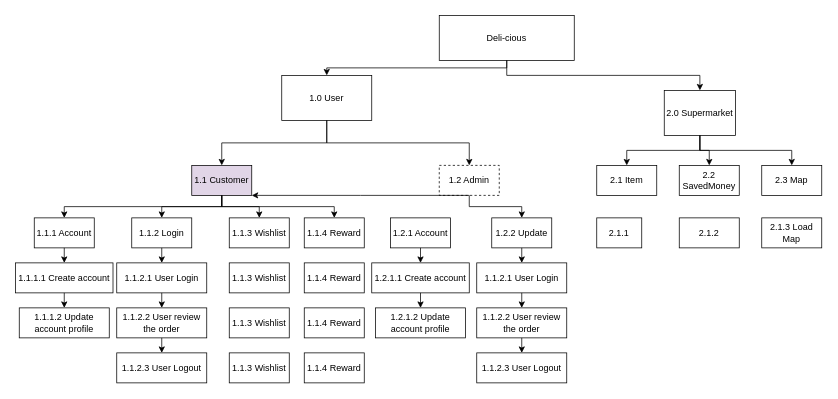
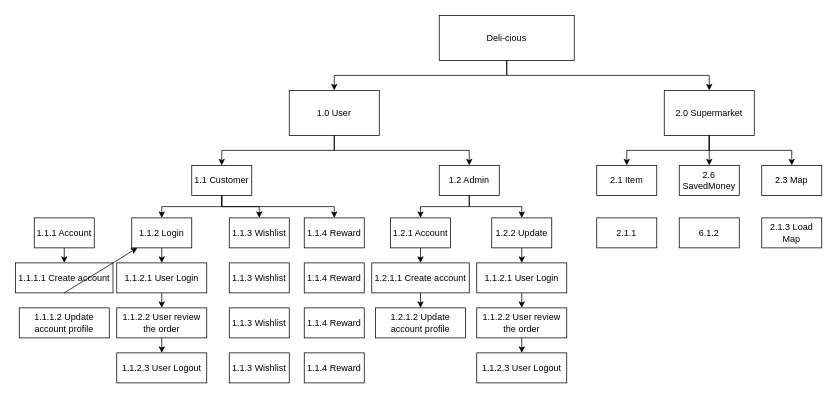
  <mxCell id="0" />
  <mxCell id="1" parent="0" />
  <mxCell id="2" value="Deli-cious" style="rounded=0;whiteSpace=wrap;html=1;" vertex="1" parent="1"><mxGeometry x="585" y="20" width="180" height="60" as="geometry" /></mxCell>
- <mxCell id="3" value="1.0 User" style="rounded=0;whiteSpace=wrap;html=1;" vertex="1" parent="1"><mxGeometry x="375" y="100" width="120" height="60" as="geometry" /></mxCell>
- <mxCell id="4" value="2.0 Supermarket" style="rounded=0;whiteSpace=wrap;html=1;" vertex="1" parent="1"><mxGeometry x="885" y="120" width="95" height="60" as="geometry" /></mxCell>
+ <mxCell id="3" value="1.0 User" style="rounded=0;whiteSpace=wrap;html=1;" vertex="1" parent="1"><mxGeometry x="385" y="120" width="120" height="60" as="geometry" /></mxCell>
+ <mxCell id="4" value="2.0 Supermarket" style="rounded=0;whiteSpace=wrap;html=1;" vertex="1" parent="1"><mxGeometry x="885" y="120" width="120" height="60" as="geometry" /></mxCell>
  <mxCell id="5" value="" style="edgeStyle=elbowEdgeStyle;elbow=vertical;endArrow=classic;html=1;rounded=0;exitX=0.5;exitY=1;exitDx=0;exitDy=0;" edge="1" parent="1" source="2" target="3"><mxGeometry width="50" height="50" relative="1" as="geometry"><mxPoint x="655" y="210" as="sourcePoint" /><mxPoint x="705" y="160" as="targetPoint" /></mxGeometry></mxCell>
- <mxCell id="6" value="1.1 Customer" style="rounded=0;whiteSpace=wrap;html=1;fillColor=#e1d5e7;" vertex="1" parent="1"><mxGeometry x="255" y="220" width="80" height="40" as="geometry" /></mxCell>
- <mxCell id="7" value="1.2 Admin" style="rounded=0;whiteSpace=wrap;html=1;dashed=1;" vertex="1" parent="1"><mxGeometry x="585" y="220" width="80" height="40" as="geometry" /></mxCell>
+ <mxCell id="6" value="1.1 Customer" style="rounded=0;whiteSpace=wrap;html=1;" vertex="1" parent="1"><mxGeometry x="255" y="220" width="80" height="40" as="geometry" /></mxCell>
+ <mxCell id="7" value="1.2 Admin" style="rounded=0;whiteSpace=wrap;html=1;" vertex="1" parent="1"><mxGeometry x="585" y="220" width="80" height="40" as="geometry" /></mxCell>
  <mxCell id="8" value="" style="edgeStyle=elbowEdgeStyle;elbow=vertical;endArrow=classic;html=1;rounded=0;exitX=0.5;exitY=1;exitDx=0;exitDy=0;entryX=0.5;entryY=0;entryDx=0;entryDy=0;" edge="1" parent="1" source="3" target="6"><mxGeometry width="50" height="50" relative="1" as="geometry"><mxPoint x="505" y="260" as="sourcePoint" /><mxPoint x="555" y="210" as="targetPoint" /></mxGeometry></mxCell>
  <mxCell id="9" value="" style="edgeStyle=elbowEdgeStyle;elbow=vertical;endArrow=classic;html=1;rounded=0;exitX=0.5;exitY=1;exitDx=0;exitDy=0;entryX=0.5;entryY=0;entryDx=0;entryDy=0;" edge="1" parent="1" source="3" target="7"><mxGeometry width="50" height="50" relative="1" as="geometry"><mxPoint x="505" y="260" as="sourcePoint" /><mxPoint x="555" y="210" as="targetPoint" /></mxGeometry></mxCell>
  <mxCell id="10" value="" style="edgeStyle=elbowEdgeStyle;elbow=vertical;endArrow=classic;html=1;rounded=0;exitX=0.5;exitY=1;exitDx=0;exitDy=0;" edge="1" parent="1" source="2" target="4"><mxGeometry width="50" height="50" relative="1" as="geometry"><mxPoint x="705" y="180" as="sourcePoint" /><mxPoint x="755" y="130" as="targetPoint" /></mxGeometry></mxCell>
  <mxCell id="11" value="1.1.1 Account" style="rounded=0;whiteSpace=wrap;html=1;" vertex="1" parent="1"><mxGeometry x="45" y="290" width="80" height="40" as="geometry" /></mxCell>
  <mxCell id="12" value="1.1.2 Login" style="rounded=0;whiteSpace=wrap;html=1;" vertex="1" parent="1"><mxGeometry x="175" y="290" width="80" height="40" as="geometry" /></mxCell>
  <mxCell id="13" value="1.1.3 Wishlist" style="rounded=0;whiteSpace=wrap;html=1;" vertex="1" parent="1"><mxGeometry x="305" y="290" width="80" height="40" as="geometry" /></mxCell>
  <mxCell id="14" value="1.1.4 Reward" style="rounded=0;whiteSpace=wrap;html=1;" vertex="1" parent="1"><mxGeometry x="405" y="290" width="80" height="40" as="geometry" /></mxCell>
- <mxCell id="15" value="" style="edgeStyle=elbowEdgeStyle;elbow=vertical;endArrow=classic;html=1;rounded=0;exitX=0.5;exitY=1;exitDx=0;exitDy=0;" edge="1" parent="1" source="6" target="11"><mxGeometry width="50" height="50" relative="1" as="geometry"><mxPoint x="195" y="290" as="sourcePoint" /><mxPoint x="315" y="250" as="targetPoint" /></mxGeometry></mxCell>
  <mxCell id="16" value="" style="edgeStyle=elbowEdgeStyle;elbow=vertical;endArrow=classic;html=1;rounded=0;exitX=0.5;exitY=1;exitDx=0;exitDy=0;" edge="1" parent="1" source="6" target="13"><mxGeometry width="50" height="50" relative="1" as="geometry"><mxPoint x="265" y="300" as="sourcePoint" /><mxPoint x="315" y="250" as="targetPoint" /></mxGeometry></mxCell>
  <mxCell id="17" value="" style="edgeStyle=elbowEdgeStyle;elbow=vertical;endArrow=classic;html=1;rounded=0;exitX=0.5;exitY=1;exitDx=0;exitDy=0;" edge="1" parent="1" source="6" target="14"><mxGeometry width="50" height="50" relative="1" as="geometry"><mxPoint x="265" y="300" as="sourcePoint" /><mxPoint x="315" y="250" as="targetPoint" /></mxGeometry></mxCell>
  <mxCell id="18" value="1.2.1 Account" style="rounded=0;whiteSpace=wrap;html=1;" vertex="1" parent="1"><mxGeometry x="520" y="290" width="80" height="40" as="geometry" /></mxCell>
  <mxCell id="19" value="1.2.2 Update" style="rounded=0;whiteSpace=wrap;html=1;" vertex="1" parent="1"><mxGeometry x="655" y="290" width="80" height="40" as="geometry" /></mxCell>
- <mxCell id="20" value="" style="edgeStyle=elbowEdgeStyle;elbow=vertical;endArrow=classic;html=1;rounded=0;exitX=0.5;exitY=1;exitDx=0;exitDy=0;" edge="1" parent="1" source="7" target="6"><mxGeometry width="50" height="50" relative="1" as="geometry"><mxPoint x="735" y="300" as="sourcePoint" /><mxPoint x="785" y="250" as="targetPoint" /></mxGeometry></mxCell>
+ <mxCell id="20" value="" style="edgeStyle=elbowEdgeStyle;elbow=vertical;endArrow=classic;html=1;rounded=0;exitX=0.5;exitY=1;exitDx=0;exitDy=0;" edge="1" parent="1" source="7" target="18"><mxGeometry width="50" height="50" relative="1" as="geometry"><mxPoint x="735" y="300" as="sourcePoint" /><mxPoint x="785" y="250" as="targetPoint" /></mxGeometry></mxCell>
  <mxCell id="21" value="" style="edgeStyle=elbowEdgeStyle;elbow=vertical;endArrow=classic;html=1;rounded=0;exitX=0.5;exitY=1;exitDx=0;exitDy=0;entryX=0.5;entryY=0;entryDx=0;entryDy=0;" edge="1" parent="1" source="7" target="19"><mxGeometry width="50" height="50" relative="1" as="geometry"><mxPoint x="735" y="300" as="sourcePoint" /><mxPoint x="785" y="250" as="targetPoint" /></mxGeometry></mxCell>
  <mxCell id="22" value="2.1 Item" style="rounded=0;whiteSpace=wrap;html=1;" vertex="1" parent="1"><mxGeometry x="795" y="220" width="80" height="40" as="geometry" /></mxCell>
- <mxCell id="23" value="2.2 SavedMoney" style="rounded=0;whiteSpace=wrap;html=1;" vertex="1" parent="1"><mxGeometry x="905" y="220" width="80" height="40" as="geometry" /></mxCell>
+ <mxCell id="23" value="2.6 SavedMoney" style="rounded=0;whiteSpace=wrap;html=1;" vertex="1" parent="1"><mxGeometry x="905" y="220" width="80" height="40" as="geometry" /></mxCell>
  <mxCell id="24" value="2.3 Map" style="rounded=0;whiteSpace=wrap;html=1;" vertex="1" parent="1"><mxGeometry x="1015" y="220" width="80" height="40" as="geometry" /></mxCell>
  <mxCell id="25" value="" style="edgeStyle=elbowEdgeStyle;elbow=vertical;endArrow=classic;html=1;rounded=0;entryX=0.5;entryY=0;entryDx=0;entryDy=0;" edge="1" parent="1" source="4" target="22"><mxGeometry width="50" height="50" relative="1" as="geometry"><mxPoint x="735" y="300" as="sourcePoint" /><mxPoint x="785" y="250" as="targetPoint" /></mxGeometry></mxCell>
  <mxCell id="26" value="" style="edgeStyle=elbowEdgeStyle;elbow=vertical;endArrow=classic;html=1;rounded=0;entryX=0.5;entryY=0;entryDx=0;entryDy=0;exitX=0.5;exitY=1;exitDx=0;exitDy=0;" edge="1" parent="1" source="4" target="23"><mxGeometry width="50" height="50" relative="1" as="geometry"><mxPoint x="735" y="300" as="sourcePoint" /><mxPoint x="785" y="250" as="targetPoint" /></mxGeometry></mxCell>
  <mxCell id="27" value="" style="edgeStyle=elbowEdgeStyle;elbow=vertical;endArrow=classic;html=1;rounded=0;entryX=0.5;entryY=0;entryDx=0;entryDy=0;exitX=0.5;exitY=1;exitDx=0;exitDy=0;" edge="1" parent="1" source="4" target="24"><mxGeometry width="50" height="50" relative="1" as="geometry"><mxPoint x="745" y="300" as="sourcePoint" /><mxPoint x="795" y="250" as="targetPoint" /></mxGeometry></mxCell>
  <mxCell id="28" value="2.1.3 Load Map" style="rounded=0;whiteSpace=wrap;html=1;" vertex="1" parent="1"><mxGeometry x="1015" y="290" width="80" height="40" as="geometry" /></mxCell>
  <mxCell id="29" value="" style="edgeStyle=elbowEdgeStyle;elbow=vertical;endArrow=classic;html=1;rounded=0;entryX=0.5;entryY=0;entryDx=0;entryDy=0;" edge="1" parent="1" target="12"><mxGeometry width="50" height="50" relative="1" as="geometry"><mxPoint x="295" y="260" as="sourcePoint" /><mxPoint x="455" y="280" as="targetPoint" /></mxGeometry></mxCell>
- <mxCell id="30" value="2.1.2" style="rounded=0;whiteSpace=wrap;html=1;" vertex="1" parent="1"><mxGeometry x="905" y="290" width="80" height="40" as="geometry" /></mxCell>
- <mxCell id="31" value="2.1.1" style="rounded=0;whiteSpace=wrap;html=1;" vertex="1" parent="1"><mxGeometry x="795" y="290" width="60" height="40" as="geometry" /></mxCell>
+ <mxCell id="30" value="6.1.2" style="rounded=0;whiteSpace=wrap;html=1;" vertex="1" parent="1"><mxGeometry x="905" y="290" width="80" height="40" as="geometry" /></mxCell>
+ <mxCell id="31" value="2.1.1" style="rounded=0;whiteSpace=wrap;html=1;" vertex="1" parent="1"><mxGeometry x="795" y="290" width="80" height="40" as="geometry" /></mxCell>
  <mxCell id="32" value="1.1.1.1 Create account" style="rounded=0;whiteSpace=wrap;html=1;" vertex="1" parent="1"><mxGeometry x="20" y="350" width="130" height="40" as="geometry" /></mxCell>
  <mxCell id="33" value="1.1.2.1 User Login" style="rounded=0;whiteSpace=wrap;html=1;" vertex="1" parent="1"><mxGeometry x="155" y="350" width="120" height="40" as="geometry" /></mxCell>
  <mxCell id="34" value="1.1.3 Wishlist" style="rounded=0;whiteSpace=wrap;html=1;" vertex="1" parent="1"><mxGeometry x="305" y="350" width="80" height="40" as="geometry" /></mxCell>
  <mxCell id="35" value="1.1.4 Reward" style="rounded=0;whiteSpace=wrap;html=1;" vertex="1" parent="1"><mxGeometry x="405" y="350" width="80" height="40" as="geometry" /></mxCell>
  <mxCell id="36" value="1.1.1.2 Update account profile" style="rounded=0;whiteSpace=wrap;html=1;" vertex="1" parent="1"><mxGeometry x="25" y="410" width="120" height="40" as="geometry" /></mxCell>
  <mxCell id="37" value="1.1.2.2 User review the order" style="rounded=0;whiteSpace=wrap;html=1;" vertex="1" parent="1"><mxGeometry x="155" y="410" width="120" height="40" as="geometry" /></mxCell>
  <mxCell id="38" value="1.1.3 Wishlist" style="rounded=0;whiteSpace=wrap;html=1;" vertex="1" parent="1"><mxGeometry x="305" y="410" width="80" height="40" as="geometry" /></mxCell>
  <mxCell id="39" value="1.1.4 Reward" style="rounded=0;whiteSpace=wrap;html=1;" vertex="1" parent="1"><mxGeometry x="405" y="410" width="80" height="40" as="geometry" /></mxCell>
  <mxCell id="40" value="1.1.2.3 User Logout" style="rounded=0;whiteSpace=wrap;html=1;" vertex="1" parent="1"><mxGeometry x="155" y="470" width="120" height="40" as="geometry" /></mxCell>
  <mxCell id="41" value="1.1.3 Wishlist" style="rounded=0;whiteSpace=wrap;html=1;" vertex="1" parent="1"><mxGeometry x="305" y="470" width="80" height="40" as="geometry" /></mxCell>
  <mxCell id="42" value="1.1.4 Reward" style="rounded=0;whiteSpace=wrap;html=1;" vertex="1" parent="1"><mxGeometry x="405" y="470" width="80" height="40" as="geometry" /></mxCell>
  <mxCell id="43" value="" style="endArrow=classic;html=1;rounded=0;exitX=0.5;exitY=1;exitDx=0;exitDy=0;entryX=0.5;entryY=0;entryDx=0;entryDy=0;" edge="1" parent="1" source="11" target="32"><mxGeometry width="50" height="50" relative="1" as="geometry"><mxPoint x="645" y="380" as="sourcePoint" /><mxPoint x="695" y="330" as="targetPoint" /></mxGeometry></mxCell>
- <mxCell id="44" value="" style="endArrow=classic;html=1;rounded=0;exitX=0.5;exitY=1;exitDx=0;exitDy=0;entryX=0.5;entryY=0;entryDx=0;entryDy=0;" edge="1" parent="1" source="32" target="36"><mxGeometry width="50" height="50" relative="1" as="geometry"><mxPoint x="645" y="380" as="sourcePoint" /><mxPoint x="695" y="330" as="targetPoint" /></mxGeometry></mxCell>
+ <mxCell id="44" value="" style="endArrow=classic;html=1;rounded=0;exitX=0.5;exitY=1;exitDx=0;exitDy=0;" edge="1" parent="1" source="32" target="12"><mxGeometry width="50" height="50" relative="1" as="geometry"><mxPoint x="645" y="380" as="sourcePoint" /><mxPoint x="695" y="330" as="targetPoint" /></mxGeometry></mxCell>
  <mxCell id="45" value="" style="endArrow=classic;html=1;rounded=0;exitX=0.5;exitY=1;exitDx=0;exitDy=0;" edge="1" parent="1" source="12" target="33"><mxGeometry width="50" height="50" relative="1" as="geometry"><mxPoint x="675" y="280" as="sourcePoint" /><mxPoint x="725" y="230" as="targetPoint" /></mxGeometry></mxCell>
  <mxCell id="46" value="" style="endArrow=classic;html=1;rounded=0;exitX=0.5;exitY=1;exitDx=0;exitDy=0;entryX=0.5;entryY=0;entryDx=0;entryDy=0;" edge="1" parent="1" source="33" target="37"><mxGeometry width="50" height="50" relative="1" as="geometry"><mxPoint x="675" y="280" as="sourcePoint" /><mxPoint x="725" y="230" as="targetPoint" /></mxGeometry></mxCell>
  <mxCell id="47" value="" style="endArrow=classic;html=1;rounded=0;entryX=0.5;entryY=0;entryDx=0;entryDy=0;" edge="1" parent="1" source="37" target="40"><mxGeometry width="50" height="50" relative="1" as="geometry"><mxPoint x="615" y="320" as="sourcePoint" /><mxPoint x="665" y="270" as="targetPoint" /></mxGeometry></mxCell>
  <mxCell id="48" value="1.2.1.1 Create account" style="rounded=0;whiteSpace=wrap;html=1;" vertex="1" parent="1"><mxGeometry x="495" y="350" width="130" height="40" as="geometry" /></mxCell>
  <mxCell id="49" value="" style="endArrow=classic;html=1;rounded=0;exitX=0.5;exitY=1;exitDx=0;exitDy=0;" edge="1" parent="1" source="18" target="48"><mxGeometry width="50" height="50" relative="1" as="geometry"><mxPoint x="615" y="320" as="sourcePoint" /><mxPoint x="665" y="270" as="targetPoint" /></mxGeometry></mxCell>
  <mxCell id="50" value="1.2.1.2 Update account profile" style="rounded=0;whiteSpace=wrap;html=1;" vertex="1" parent="1"><mxGeometry x="500" y="410" width="120" height="40" as="geometry" /></mxCell>
  <mxCell id="51" value="" style="endArrow=classic;html=1;rounded=0;exitX=0.5;exitY=1;exitDx=0;exitDy=0;" edge="1" parent="1" source="48" target="50"><mxGeometry width="50" height="50" relative="1" as="geometry"><mxPoint x="615" y="320" as="sourcePoint" /><mxPoint x="665" y="270" as="targetPoint" /></mxGeometry></mxCell>
  <mxCell id="52" value="1.1.2.1 User Login" style="rounded=0;whiteSpace=wrap;html=1;" vertex="1" parent="1"><mxGeometry x="635" y="350" width="120" height="40" as="geometry" /></mxCell>
  <mxCell id="53" value="1.1.2.2 User review the order" style="rounded=0;whiteSpace=wrap;html=1;" vertex="1" parent="1"><mxGeometry x="635" y="410" width="120" height="40" as="geometry" /></mxCell>
  <mxCell id="54" value="1.1.2.3 User Logout" style="rounded=0;whiteSpace=wrap;html=1;" vertex="1" parent="1"><mxGeometry x="635" y="470" width="120" height="40" as="geometry" /></mxCell>
  <mxCell id="55" value="" style="endArrow=classic;html=1;rounded=0;exitX=0.5;exitY=1;exitDx=0;exitDy=0;entryX=0.5;entryY=0;entryDx=0;entryDy=0;" edge="1" parent="1" source="19" target="52"><mxGeometry width="50" height="50" relative="1" as="geometry"><mxPoint x="615" y="320" as="sourcePoint" /><mxPoint x="665" y="270" as="targetPoint" /></mxGeometry></mxCell>
  <mxCell id="56" value="" style="endArrow=classic;html=1;rounded=0;entryX=0.5;entryY=0;entryDx=0;entryDy=0;exitX=0.5;exitY=1;exitDx=0;exitDy=0;" edge="1" parent="1" source="52" target="53"><mxGeometry width="50" height="50" relative="1" as="geometry"><mxPoint x="615" y="320" as="sourcePoint" /><mxPoint x="665" y="270" as="targetPoint" /></mxGeometry></mxCell>
  <mxCell id="57" value="" style="endArrow=classic;html=1;rounded=0;exitX=0.5;exitY=1;exitDx=0;exitDy=0;" edge="1" parent="1" source="53" target="54"><mxGeometry width="50" height="50" relative="1" as="geometry"><mxPoint x="615" y="320" as="sourcePoint" /><mxPoint x="665" y="270" as="targetPoint" /></mxGeometry></mxCell>
